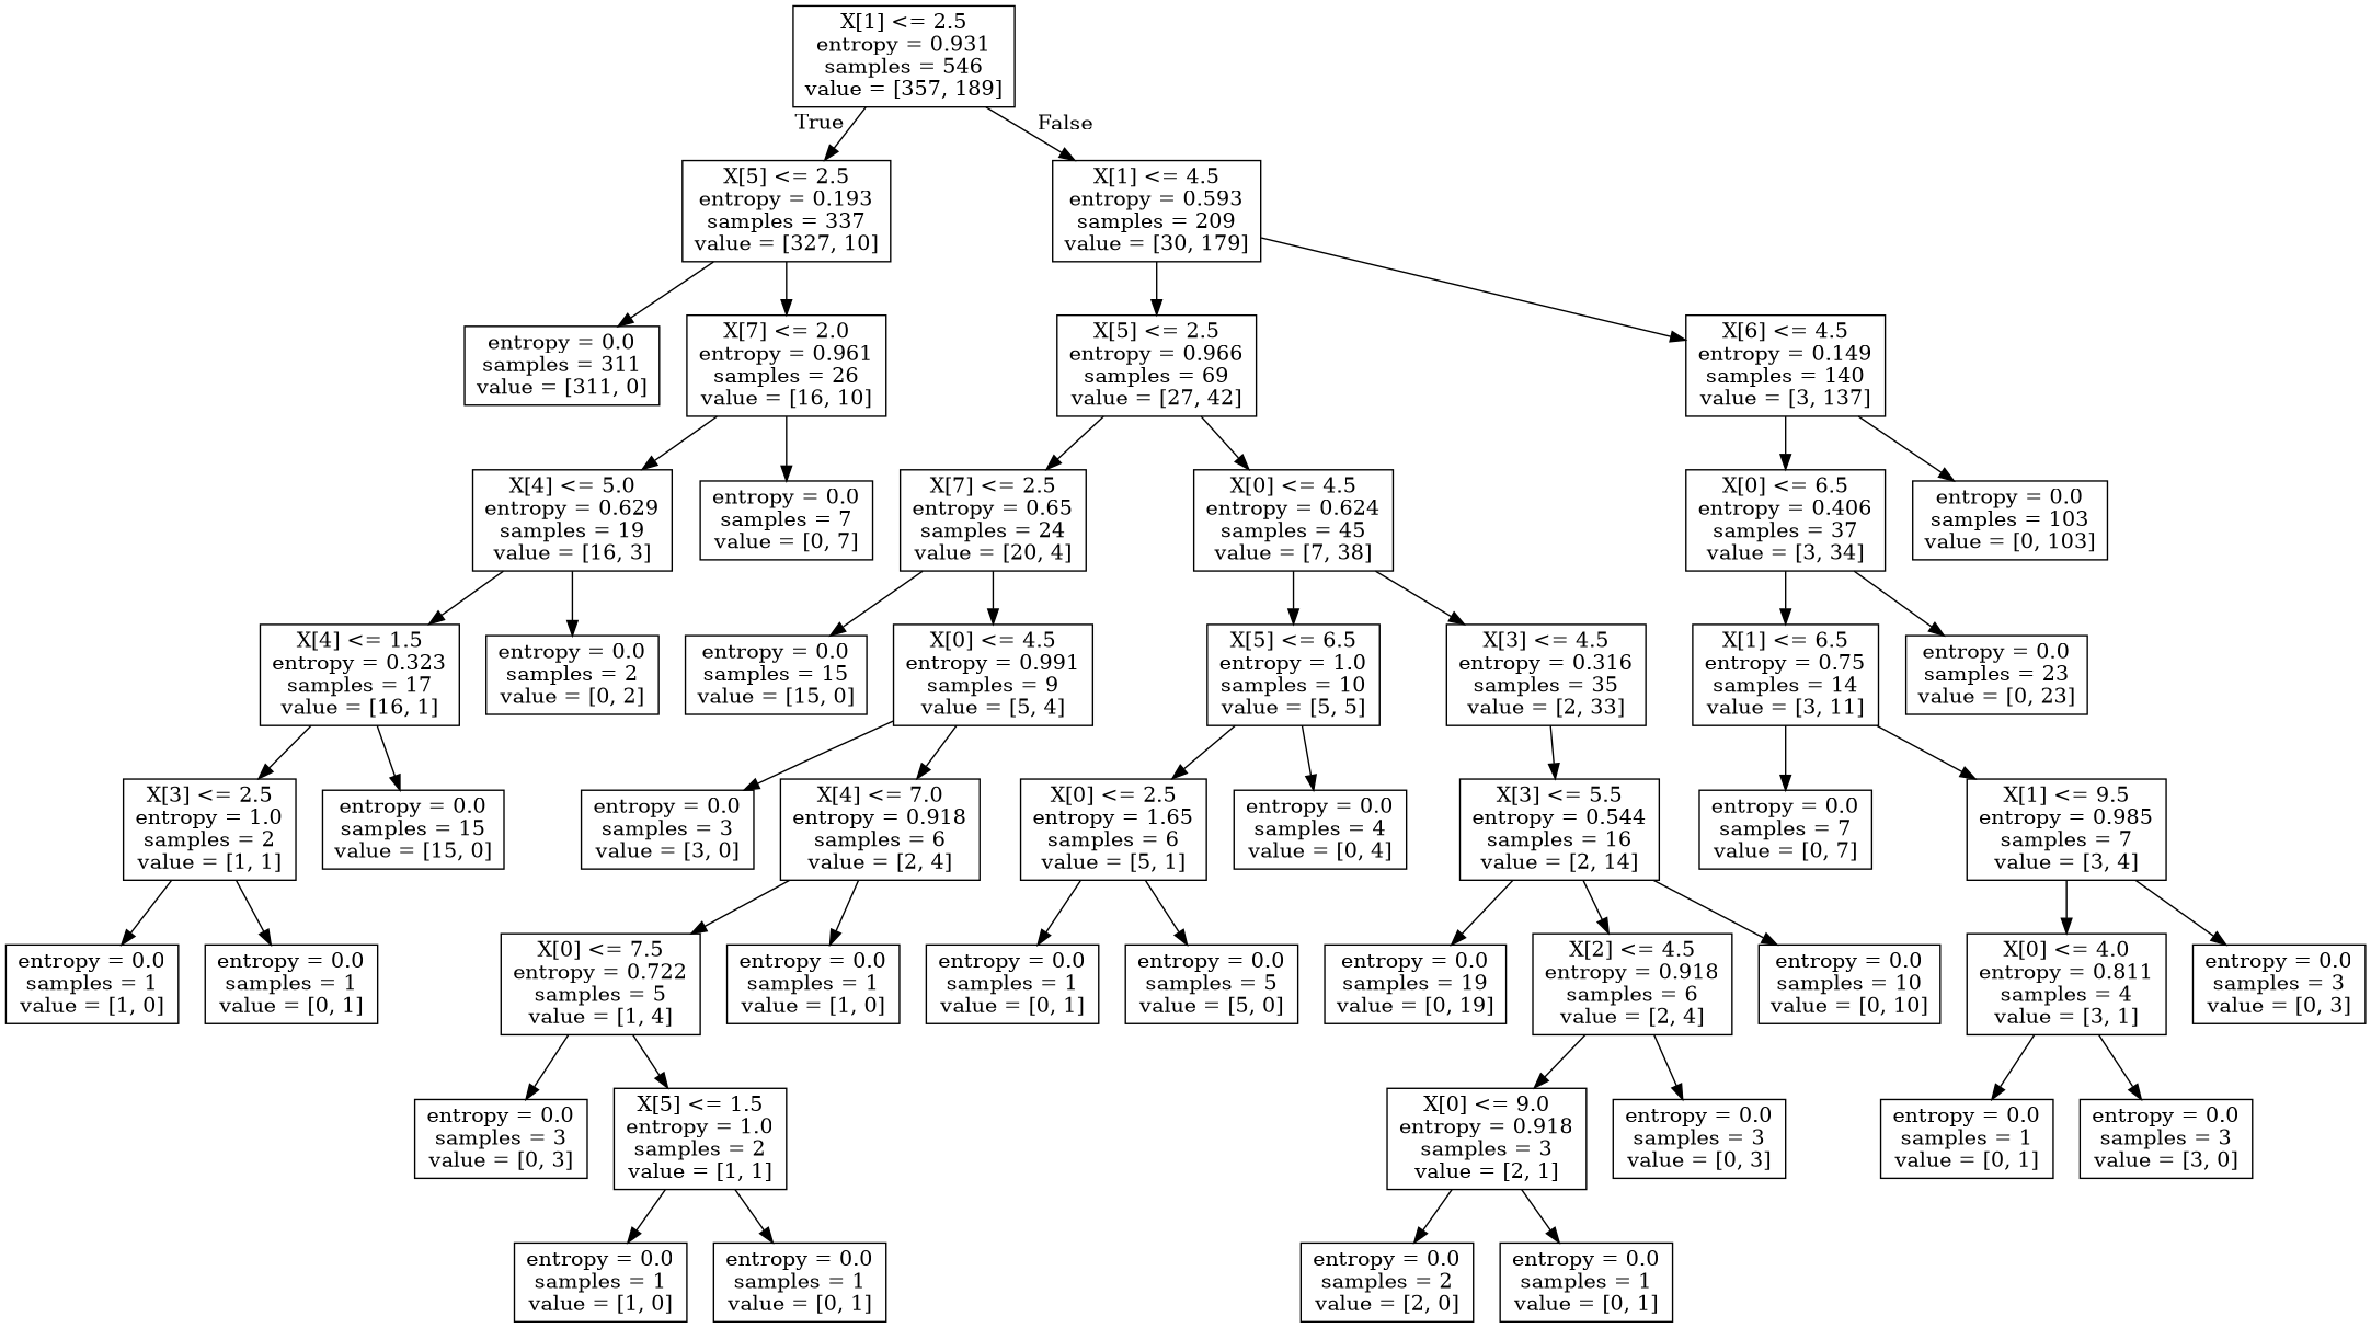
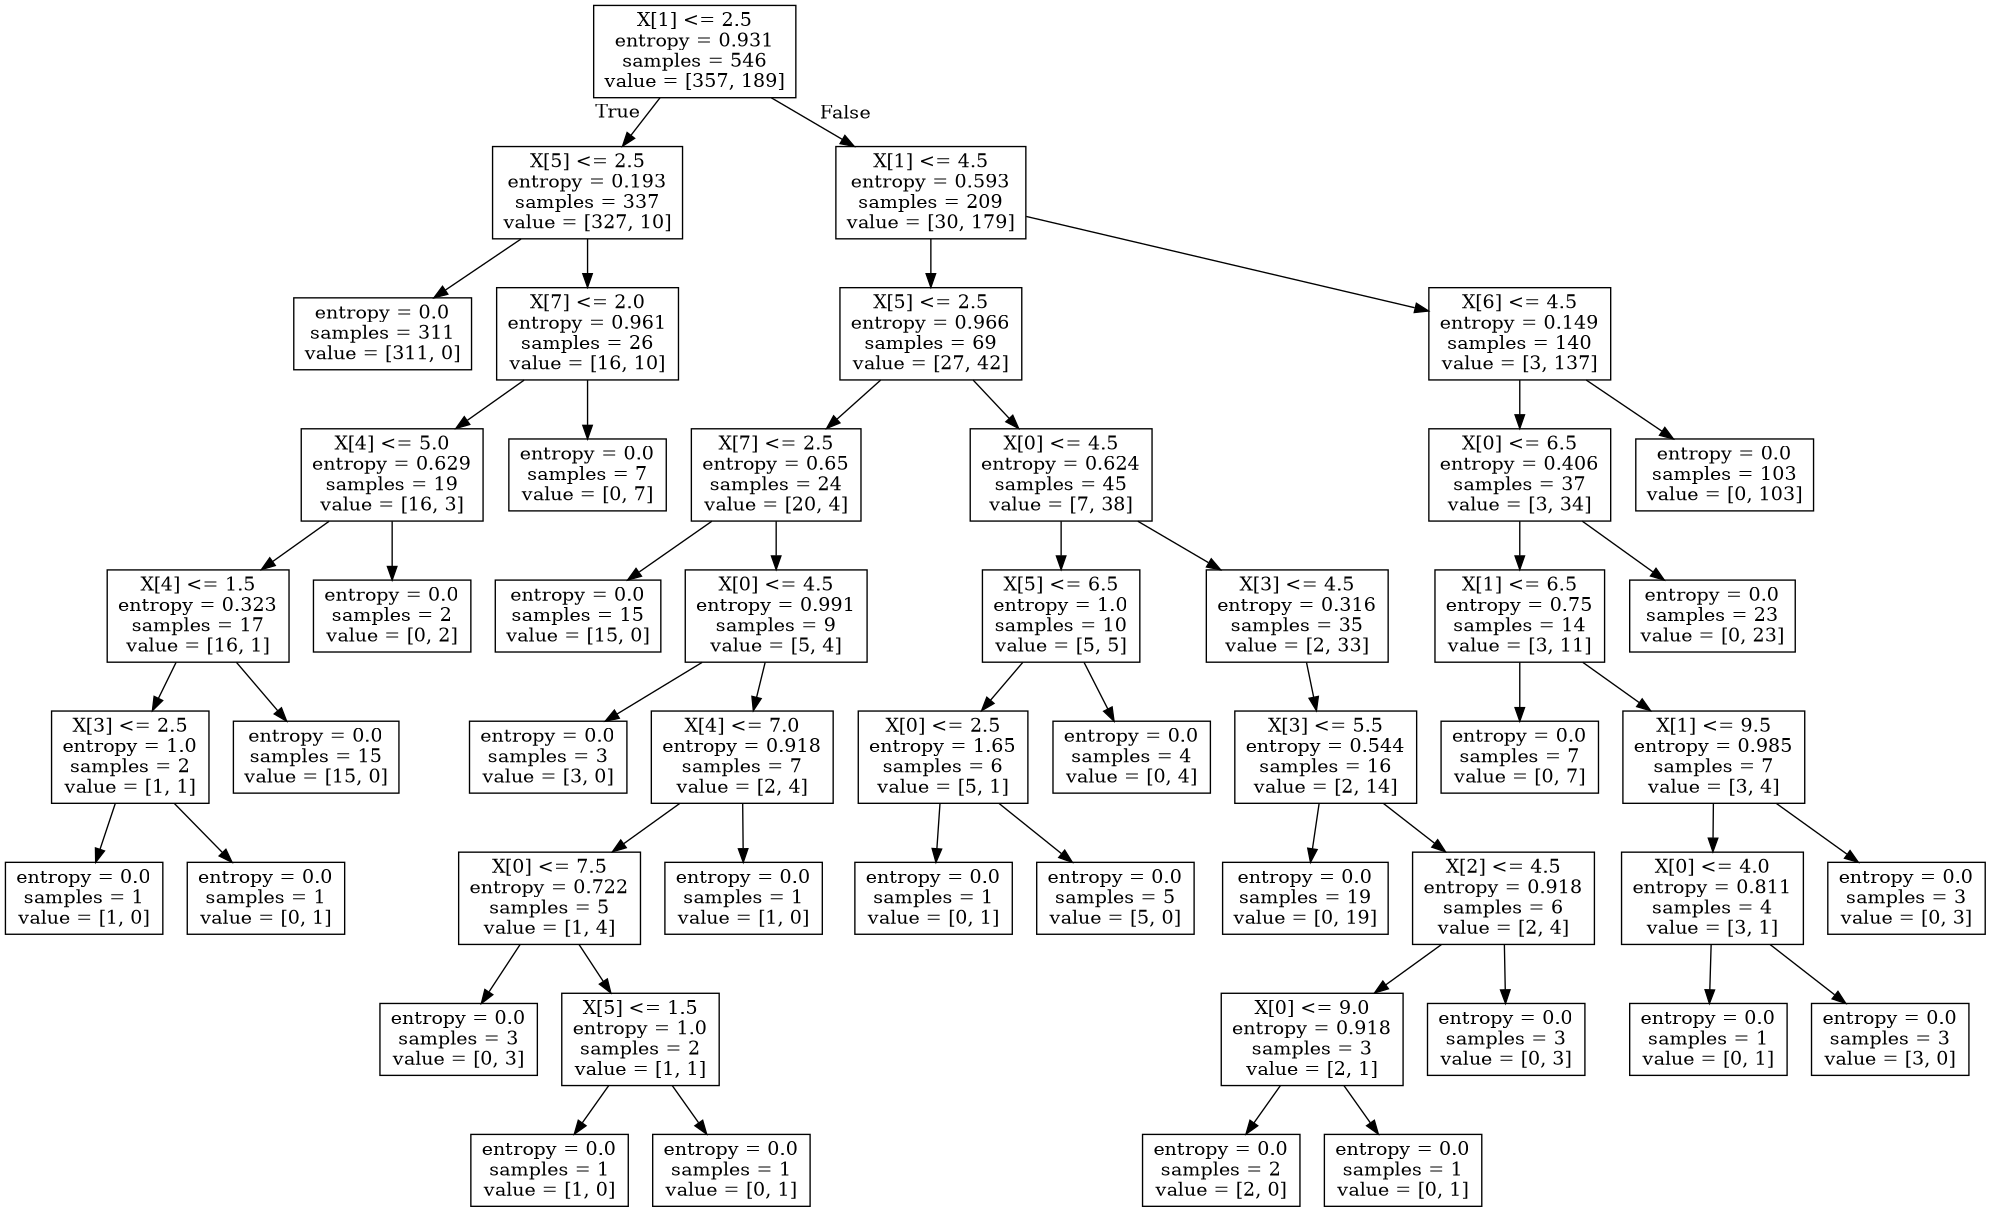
  digraph {
    node [shape=box]
    n1 [label="X[1] <= 2.5\nentropy = 0.931\nsamples = 546\nvalue = [357, 189]"]
    n2 [label="X[5] <= 2.5\nentropy = 0.193\nsamples = 337\nvalue = [327, 10]"]
    n3 [label="X[1] <= 4.5\nentropy = 0.593\nsamples = 209\nvalue = [30, 179]"]
    n4 [label="entropy = 0.0\nsamples = 311\nvalue = [311, 0]"]
    n5 [label="X[7] <= 2.0\nentropy = 0.961\nsamples = 26\nvalue = [16, 10]"]
    n6 [label="X[5] <= 2.5\nentropy = 0.966\nsamples = 69\nvalue = [27, 42]"]
    n7 [label="X[6] <= 4.5\nentropy = 0.149\nsamples = 140\nvalue = [3, 137]"]
    n8 [label="X[4] <= 5.0\nentropy = 0.629\nsamples = 19\nvalue = [16, 3]"]
    n9 [label="entropy = 0.0\nsamples = 7\nvalue = [0, 7]"]
    n10 [label="X[4] <= 1.5\nentropy = 0.323\nsamples = 17\nvalue = [16, 1]"]
    n11 [label="entropy = 0.0\nsamples = 2\nvalue = [0, 2]"]
    n12 [label="X[3] <= 2.5\nentropy = 1.0\nsamples = 2\nvalue = [1, 1]"]
    n13 [label="entropy = 0.0\nsamples = 15\nvalue = [15, 0]"]
    n14 [label="entropy = 0.0\nsamples = 1\nvalue = [1, 0]"]
    n15 [label="entropy = 0.0\nsamples = 1\nvalue = [0, 1]"]
    n16 [label="X[7] <= 2.5\nentropy = 0.65\nsamples = 24\nvalue = [20, 4]"]
    n17 [label="X[0] <= 4.5\nentropy = 0.624\nsamples = 45\nvalue = [7, 38]"]
    n18 [label="X[0] <= 6.5\nentropy = 0.406\nsamples = 37\nvalue = [3, 34]"]
    n19 [label="entropy = 0.0\nsamples = 103\nvalue = [0, 103]"]
    n20 [label="entropy = 0.0\nsamples = 15\nvalue = [15, 0]"]
    n21 [label="X[0] <= 4.5\nentropy = 0.991\nsamples = 9\nvalue = [5, 4]"]
    n22 [label="X[5] <= 6.5\nentropy = 1.0\nsamples = 10\nvalue = [5, 5]"]
    n23 [label="X[3] <= 4.5\nentropy = 0.316\nsamples = 35\nvalue = [2, 33]"]
    n24 [label="entropy = 0.0\nsamples = 3\nvalue = [3, 0]"]
-   n25 [label="X[4] <= 7.0\nentropy = 0.918\nsamples = 6\nvalue = [2, 4]"]
+   n25 [label="X[4] <= 7.0\nentropy = 0.918\nsamples = 7\nvalue = [2, 4]"]
    n26 [label="X[0] <= 7.5\nentropy = 0.722\nsamples = 5\nvalue = [1, 4]"]
    n27 [label="entropy = 0.0\nsamples = 1\nvalue = [1, 0]"]
    n28 [label="entropy = 0.0\nsamples = 3\nvalue = [0, 3]"]
    n29 [label="X[5] <= 1.5\nentropy = 1.0\nsamples = 2\nvalue = [1, 1]"]
    n30 [label="entropy = 0.0\nsamples = 1\nvalue = [1, 0]"]
    n31 [label="entropy = 0.0\nsamples = 1\nvalue = [0, 1]"]
    n32 [label="X[0] <= 2.5\nentropy = 1.65\nsamples = 6\nvalue = [5, 1]"]
    n33 [label="entropy = 0.0\nsamples = 4\nvalue = [0, 4]"]
    n34 [label="X[3] <= 5.5\nentropy = 0.544\nsamples = 16\nvalue = [2, 14]"]
    n35 [label="entropy = 0.0\nsamples = 1\nvalue = [0, 1]"]
    n36 [label="entropy = 0.0\nsamples = 5\nvalue = [5, 0]"]
    n37 [label="entropy = 0.0\nsamples = 19\nvalue = [0, 19]"]
    n38 [label="X[2] <= 4.5\nentropy = 0.918\nsamples = 6\nvalue = [2, 4]"]
-   n39 [label="entropy = 0.0\nsamples = 10\nvalue = [0, 10]"]
    n40 [label="X[0] <= 9.0\nentropy = 0.918\nsamples = 3\nvalue = [2, 1]"]
    n41 [label="entropy = 0.0\nsamples = 3\nvalue = [0, 3]"]
    n42 [label="entropy = 0.0\nsamples = 2\nvalue = [2, 0]"]
    n43 [label="entropy = 0.0\nsamples = 1\nvalue = [0, 1]"]
    n44 [label="X[1] <= 6.5\nentropy = 0.75\nsamples = 14\nvalue = [3, 11]"]
    n45 [label="entropy = 0.0\nsamples = 23\nvalue = [0, 23]"]
    n46 [label="entropy = 0.0\nsamples = 7\nvalue = [0, 7]"]
    n47 [label="X[1] <= 9.5\nentropy = 0.985\nsamples = 7\nvalue = [3, 4]"]
    n48 [label="X[0] <= 4.0\nentropy = 0.811\nsamples = 4\nvalue = [3, 1]"]
    n49 [label="entropy = 0.0\nsamples = 3\nvalue = [0, 3]"]
    n50 [label="entropy = 0.0\nsamples = 1\nvalue = [0, 1]"]
    n51 [label="entropy = 0.0\nsamples = 3\nvalue = [3, 0]"]
    n1 -> n2 [headlabel=True labelangle=45 labeldistance=2.5]
    n1 -> n3 [headlabel=False labelangle=-45 labeldistance=2.5]
    n2 -> n4
    n2 -> n5
    n3 -> n6
    n3 -> n7
    n5 -> n8
    n5 -> n9
    n6 -> n16
    n6 -> n17
    n7 -> n18
    n7 -> n19
    n8 -> n10
    n8 -> n11
    n10 -> n12
    n10 -> n13
    n12 -> n14
    n12 -> n15
    n16 -> n20
    n16 -> n21
    n17 -> n22
    n17 -> n23
    n18 -> n44
    n18 -> n45
    n21 -> n24
    n21 -> n25
    n22 -> n32
    n22 -> n33
    n23 -> n34
    n25 -> n26
    n25 -> n27
    n26 -> n28
    n26 -> n29
    n29 -> n30
    n29 -> n31
    n32 -> n35
    n32 -> n36
    n34 -> n37
    n34 -> n38
-   n34 -> n39
    n38 -> n40
    n38 -> n41
    n40 -> n42
    n40 -> n43
    n44 -> n46
    n44 -> n47
    n47 -> n48
    n47 -> n49
    n48 -> n50
    n48 -> n51
  }
